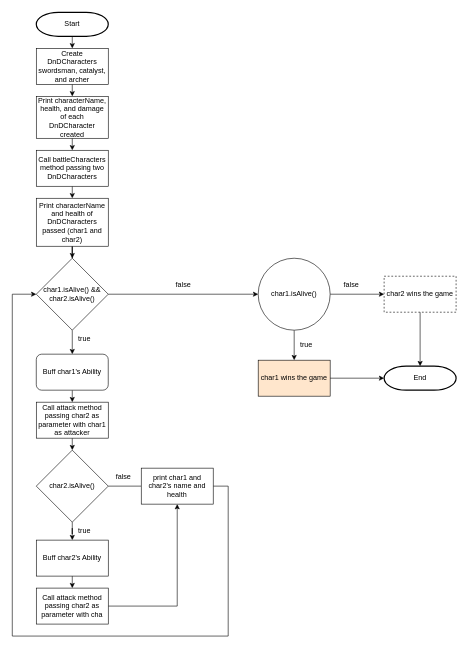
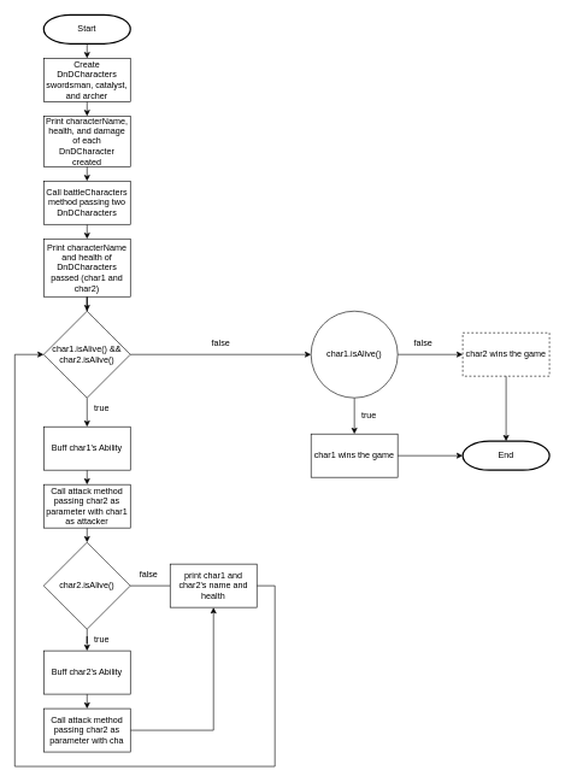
  <mxCell id="0" />
  <mxCell id="1" parent="0" />
  <mxCell id="2" style="edgeStyle=orthogonalEdgeStyle;rounded=0;orthogonalLoop=1;jettySize=auto;html=1;exitX=0.5;exitY=1;exitDx=0;exitDy=0;exitPerimeter=0;entryX=0.5;entryY=0;entryDx=0;entryDy=0;" edge="1" parent="1" source="3" target="5"><mxGeometry relative="1" as="geometry" /></mxCell>
  <mxCell id="3" value="Start" style="strokeWidth=2;html=1;shape=mxgraph.flowchart.terminator;whiteSpace=wrap;" vertex="1" parent="1"><mxGeometry x="60" y="20" width="120" height="40" as="geometry" /></mxCell>
  <mxCell id="4" style="edgeStyle=orthogonalEdgeStyle;rounded=0;orthogonalLoop=1;jettySize=auto;html=1;exitX=0.5;exitY=1;exitDx=0;exitDy=0;entryX=0.5;entryY=0;entryDx=0;entryDy=0;" edge="1" parent="1" source="5" target="7"><mxGeometry relative="1" as="geometry" /></mxCell>
  <mxCell id="5" value="Create DnDCharacters swordsman, catalyst, and archer" style="whiteSpace=wrap;html=1;" vertex="1" parent="1"><mxGeometry x="60" y="80" width="120" height="60" as="geometry" /></mxCell>
  <mxCell id="6" style="edgeStyle=orthogonalEdgeStyle;rounded=0;orthogonalLoop=1;jettySize=auto;html=1;exitX=0.5;exitY=1;exitDx=0;exitDy=0;entryX=0.5;entryY=0;entryDx=0;entryDy=0;" edge="1" parent="1" source="7" target="9"><mxGeometry relative="1" as="geometry" /></mxCell>
  <mxCell id="7" value="Print characterName, health, and damage of each DnDCharacter created" style="whiteSpace=wrap;html=1;" vertex="1" parent="1"><mxGeometry x="60" y="160" width="120" height="70" as="geometry" /></mxCell>
  <mxCell id="8" style="edgeStyle=orthogonalEdgeStyle;rounded=0;orthogonalLoop=1;jettySize=auto;html=1;exitX=0.5;exitY=1;exitDx=0;exitDy=0;entryX=0.5;entryY=0;entryDx=0;entryDy=0;" edge="1" parent="1" source="9" target="11"><mxGeometry relative="1" as="geometry" /></mxCell>
  <mxCell id="9" value="Call battleCharacters method passing two DnDCharacters" style="whiteSpace=wrap;html=1;" vertex="1" parent="1"><mxGeometry x="60" y="250" width="120" height="60" as="geometry" /></mxCell>
  <mxCell id="10" style="edgeStyle=orthogonalEdgeStyle;rounded=0;orthogonalLoop=1;jettySize=auto;html=1;exitX=0.5;exitY=1;exitDx=0;exitDy=0;" edge="1" parent="1" source="11" target="14"><mxGeometry relative="1" as="geometry" /></mxCell>
  <mxCell id="11" value="Print characterName and health of DnDCharacters passed (char1 and char2)" style="whiteSpace=wrap;html=1;" vertex="1" parent="1"><mxGeometry x="60" y="330" width="120" height="80" as="geometry" /></mxCell>
  <mxCell id="12" style="edgeStyle=orthogonalEdgeStyle;rounded=0;orthogonalLoop=1;jettySize=auto;html=1;exitX=1;exitY=0.5;exitDx=0;exitDy=0;entryX=0;entryY=0.5;entryDx=0;entryDy=0;" edge="1" parent="1" source="14" target="29"><mxGeometry relative="1" as="geometry"><mxPoint x="260" y="619.667" as="targetPoint" /></mxGeometry></mxCell>
  <mxCell id="13" style="edgeStyle=orthogonalEdgeStyle;rounded=0;orthogonalLoop=1;jettySize=auto;html=1;exitX=0.5;exitY=1;exitDx=0;exitDy=0;entryX=0.5;entryY=0;entryDx=0;entryDy=0;" edge="1" parent="1" source="14" target="41"><mxGeometry relative="1" as="geometry" /></mxCell>
  <mxCell id="14" value="char1.isAlive() &amp;amp;&amp;amp; char2.isAlive()" style="rhombus;whiteSpace=wrap;html=1;" vertex="1" parent="1"><mxGeometry x="60" y="430" width="120" height="120" as="geometry" /></mxCell>
  <mxCell id="15" style="edgeStyle=orthogonalEdgeStyle;rounded=0;orthogonalLoop=1;jettySize=auto;html=1;exitX=0.5;exitY=1;exitDx=0;exitDy=0;entryX=0.5;entryY=0;entryDx=0;entryDy=0;" edge="1" parent="1" source="16" target="20"><mxGeometry relative="1" as="geometry" /></mxCell>
  <mxCell id="16" value="Call attack method passing char2 as parameter with char1 as attacker" style="whiteSpace=wrap;html=1;" vertex="1" parent="1"><mxGeometry x="60" y="670" width="120" height="60" as="geometry" /></mxCell>
  <mxCell id="17" value="true" style="text;html=1;align=center;verticalAlign=middle;resizable=0;points=[];autosize=1;strokeColor=none;fillColor=none;" vertex="1" parent="1"><mxGeometry x="120" y="550" width="40" height="30" as="geometry" /></mxCell>
  <mxCell id="18" style="edgeStyle=orthogonalEdgeStyle;rounded=0;orthogonalLoop=1;jettySize=auto;html=1;exitX=1;exitY=0.5;exitDx=0;exitDy=0;entryX=0;entryY=0.5;entryDx=0;entryDy=0;endArrow=none;" edge="1" parent="1" source="20" target="25"><mxGeometry relative="1" as="geometry" /></mxCell>
  <mxCell id="19" style="edgeStyle=orthogonalEdgeStyle;rounded=0;orthogonalLoop=1;jettySize=auto;html=1;exitX=0.5;exitY=1;exitDx=0;exitDy=0;" edge="1" parent="1" source="20" target="39"><mxGeometry relative="1" as="geometry" /></mxCell>
  <mxCell id="20" value="char2.isAlive()" style="rhombus;whiteSpace=wrap;html=1;" vertex="1" parent="1"><mxGeometry x="60" y="750" width="120" height="120" as="geometry" /></mxCell>
  <mxCell id="21" style="edgeStyle=orthogonalEdgeStyle;rounded=0;orthogonalLoop=1;jettySize=auto;html=1;exitX=1;exitY=0.5;exitDx=0;exitDy=0;entryX=0.5;entryY=1;entryDx=0;entryDy=0;" edge="1" parent="1" source="22" target="25"><mxGeometry relative="1" as="geometry" /></mxCell>
  <mxCell id="22" value="Call attack method passing char2 as parameter with cha" style="whiteSpace=wrap;html=1;" vertex="1" parent="1"><mxGeometry x="60" y="980" width="120" height="60" as="geometry" /></mxCell>
  <mxCell id="23" value="true" style="text;html=1;align=center;verticalAlign=middle;resizable=0;points=[];autosize=1;strokeColor=none;fillColor=none;" vertex="1" parent="1"><mxGeometry x="120" y="870" width="40" height="30" as="geometry" /></mxCell>
  <mxCell id="24" style="edgeStyle=orthogonalEdgeStyle;rounded=0;orthogonalLoop=1;jettySize=auto;html=1;exitX=1;exitY=0.5;exitDx=0;exitDy=0;entryX=0;entryY=0.5;entryDx=0;entryDy=0;" edge="1" parent="1" source="25" target="14"><mxGeometry relative="1" as="geometry"><Array as="points"><mxPoint x="380" y="810" /><mxPoint x="380" y="1060" /><mxPoint x="20" y="1060" /><mxPoint x="20" y="490" /></Array></mxGeometry></mxCell>
  <mxCell id="25" value="print char1 and char2's name and health" style="whiteSpace=wrap;html=1;" vertex="1" parent="1"><mxGeometry x="235" y="780" width="120" height="60" as="geometry" /></mxCell>
  <mxCell id="26" value="false" style="text;html=1;align=center;verticalAlign=middle;resizable=0;points=[];autosize=1;strokeColor=none;fillColor=none;" vertex="1" parent="1"><mxGeometry x="180" y="780" width="50" height="30" as="geometry" /></mxCell>
  <mxCell id="27" style="edgeStyle=orthogonalEdgeStyle;rounded=0;orthogonalLoop=1;jettySize=auto;html=1;exitX=0.5;exitY=1;exitDx=0;exitDy=0;entryX=0.5;entryY=0;entryDx=0;entryDy=0;" edge="1" parent="1" source="29" target="30"><mxGeometry relative="1" as="geometry" /></mxCell>
  <mxCell id="28" style="edgeStyle=orthogonalEdgeStyle;rounded=0;orthogonalLoop=1;jettySize=auto;html=1;exitX=1;exitY=0.5;exitDx=0;exitDy=0;entryX=0;entryY=0.5;entryDx=0;entryDy=0;" edge="1" parent="1" source="29" target="31"><mxGeometry relative="1" as="geometry" /></mxCell>
  <mxCell id="29" value="char1.isAlive()" style="ellipse;whiteSpace=wrap;html=1;" vertex="1" parent="1"><mxGeometry x="430" y="430" width="120" height="120" as="geometry" /></mxCell>
- <mxCell id="30" value="char1 wins the game" style="whiteSpace=wrap;html=1;fillColor=#ffe6cc;" vertex="1" parent="1"><mxGeometry x="430" y="600" width="120" height="60" as="geometry" /></mxCell>
+ <mxCell id="30" value="char1 wins the game" style="whiteSpace=wrap;html=1;" vertex="1" parent="1"><mxGeometry x="430" y="600" width="120" height="60" as="geometry" /></mxCell>
  <mxCell id="31" value="char2 wins the game" style="whiteSpace=wrap;html=1;dashed=1;" vertex="1" parent="1"><mxGeometry x="640" y="460" width="120" height="60" as="geometry" /></mxCell>
  <mxCell id="32" value="true" style="text;html=1;align=center;verticalAlign=middle;resizable=0;points=[];autosize=1;strokeColor=none;fillColor=none;" vertex="1" parent="1"><mxGeometry x="490" y="560" width="40" height="30" as="geometry" /></mxCell>
  <mxCell id="33" value="false" style="text;html=1;align=center;verticalAlign=middle;resizable=0;points=[];autosize=1;strokeColor=none;fillColor=none;" vertex="1" parent="1"><mxGeometry x="560" y="460" width="50" height="30" as="geometry" /></mxCell>
  <mxCell id="34" value="End" style="strokeWidth=2;html=1;shape=mxgraph.flowchart.terminator;whiteSpace=wrap;" vertex="1" parent="1"><mxGeometry x="640" y="610" width="120" height="40" as="geometry" /></mxCell>
  <mxCell id="35" style="edgeStyle=orthogonalEdgeStyle;rounded=0;orthogonalLoop=1;jettySize=auto;html=1;exitX=1;exitY=0.5;exitDx=0;exitDy=0;entryX=0;entryY=0.5;entryDx=0;entryDy=0;entryPerimeter=0;" edge="1" parent="1" source="30" target="34"><mxGeometry relative="1" as="geometry" /></mxCell>
  <mxCell id="36" style="edgeStyle=orthogonalEdgeStyle;rounded=0;orthogonalLoop=1;jettySize=auto;html=1;exitX=0.5;exitY=1;exitDx=0;exitDy=0;entryX=0.5;entryY=0;entryDx=0;entryDy=0;entryPerimeter=0;" edge="1" parent="1" source="31" target="34"><mxGeometry relative="1" as="geometry" /></mxCell>
  <mxCell id="37" value="false" style="text;html=1;align=center;verticalAlign=middle;resizable=0;points=[];autosize=1;strokeColor=none;fillColor=none;" vertex="1" parent="1"><mxGeometry x="280" y="460" width="50" height="30" as="geometry" /></mxCell>
  <mxCell id="38" style="edgeStyle=orthogonalEdgeStyle;rounded=0;orthogonalLoop=1;jettySize=auto;html=1;exitX=0.5;exitY=1;exitDx=0;exitDy=0;entryX=0.5;entryY=0;entryDx=0;entryDy=0;" edge="1" parent="1" source="39" target="22"><mxGeometry relative="1" as="geometry" /></mxCell>
  <mxCell id="39" value="Buff char2's Ability" style="whiteSpace=wrap;html=1;" vertex="1" parent="1"><mxGeometry x="60" y="900" width="120" height="60" as="geometry" /></mxCell>
  <mxCell id="40" style="edgeStyle=orthogonalEdgeStyle;rounded=0;orthogonalLoop=1;jettySize=auto;html=1;exitX=0.5;exitY=1;exitDx=0;exitDy=0;entryX=0.5;entryY=0;entryDx=0;entryDy=0;" edge="1" parent="1" source="41" target="16"><mxGeometry relative="1" as="geometry" /></mxCell>
- <mxCell id="41" value="Buff char1's Ability" style="whiteSpace=wrap;html=1;rounded=1;" vertex="1" parent="1"><mxGeometry x="60" y="590" width="120" height="60" as="geometry" /></mxCell>
+ <mxCell id="41" value="Buff char1's Ability" style="whiteSpace=wrap;html=1;" vertex="1" parent="1"><mxGeometry x="60" y="590" width="120" height="60" as="geometry" /></mxCell>
